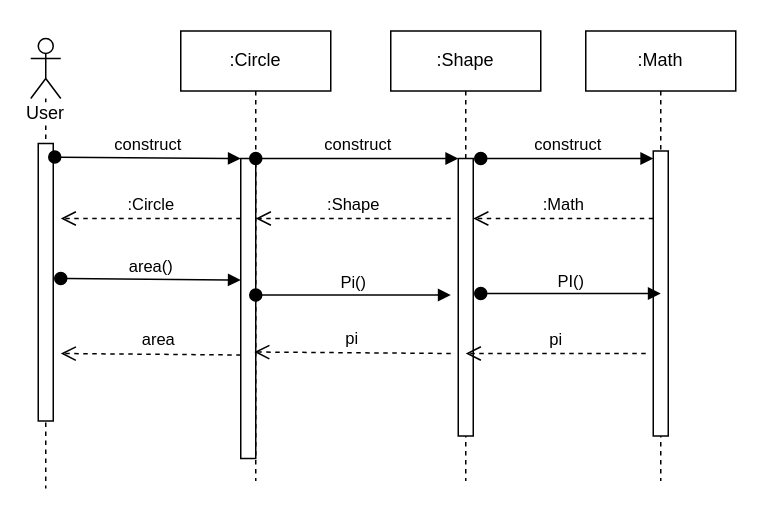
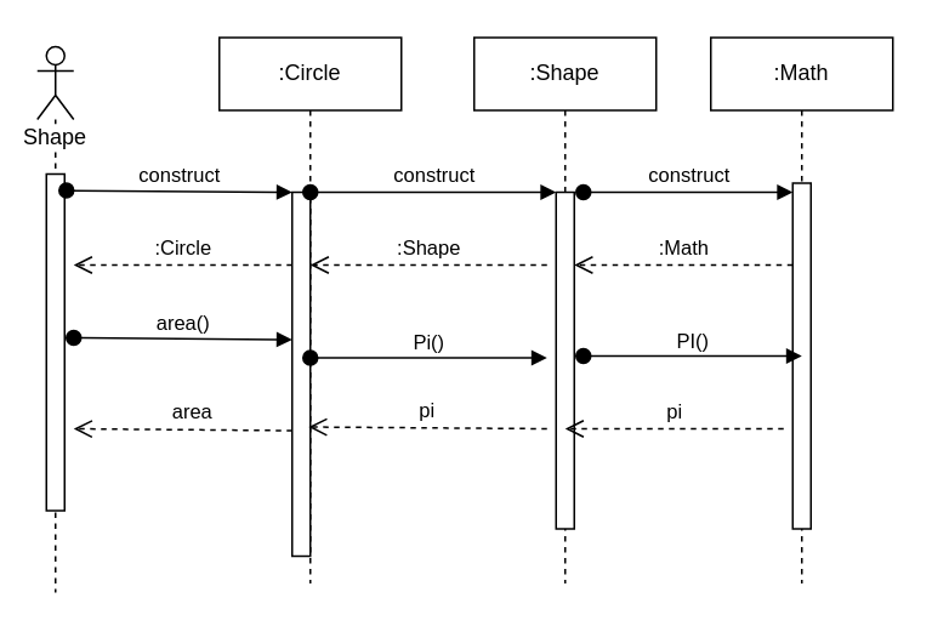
  <mxCell id="0" />
  <mxCell id="1" parent="0" />
- <mxCell id="2" value="User" style="shape=umlLifeline;participant=umlActor;perimeter=lifelinePerimeter;whiteSpace=wrap;html=1;container=1;collapsible=0;recursiveResize=0;verticalAlign=top;spacingTop=36;labelBackgroundColor=#ffffff;outlineConnect=0;" vertex="1" parent="1"><mxGeometry x="20" y="25" width="20" height="300" as="geometry" /></mxCell>
+ <mxCell id="2" value="Shape" style="shape=umlLifeline;participant=umlActor;perimeter=lifelinePerimeter;whiteSpace=wrap;html=1;container=1;collapsible=0;recursiveResize=0;verticalAlign=top;spacingTop=36;labelBackgroundColor=#ffffff;outlineConnect=0;" vertex="1" parent="1"><mxGeometry x="20" y="25" width="20" height="300" as="geometry" /></mxCell>
  <mxCell id="3" value="" style="html=1;points=[];perimeter=orthogonalPerimeter;" vertex="1" parent="2"><mxGeometry x="5" y="70" width="10" height="185" as="geometry" /></mxCell>
  <mxCell id="4" value=":Shape" style="shape=umlLifeline;perimeter=lifelinePerimeter;whiteSpace=wrap;html=1;container=1;collapsible=0;recursiveResize=0;outlineConnect=0;" vertex="1" parent="1"><mxGeometry x="260" y="20" width="100" height="300" as="geometry" /></mxCell>
  <mxCell id="5" value="" style="html=1;points=[];perimeter=orthogonalPerimeter;" vertex="1" parent="4"><mxGeometry x="45" y="85" width="10" height="185" as="geometry" /></mxCell>
  <mxCell id="6" value=":Circle" style="shape=umlLifeline;perimeter=lifelinePerimeter;whiteSpace=wrap;html=1;container=1;collapsible=0;recursiveResize=0;outlineConnect=0;" vertex="1" parent="1"><mxGeometry x="120" y="20" width="100" height="300" as="geometry" /></mxCell>
  <mxCell id="7" value=":Math" style="shape=umlLifeline;perimeter=lifelinePerimeter;whiteSpace=wrap;html=1;container=1;collapsible=0;recursiveResize=0;outlineConnect=0;" vertex="1" parent="1"><mxGeometry x="390" y="20" width="100" height="300" as="geometry" /></mxCell>
  <mxCell id="8" value="" style="html=1;points=[];perimeter=orthogonalPerimeter;" vertex="1" parent="7"><mxGeometry x="45" y="80" width="10" height="190" as="geometry" /></mxCell>
  <mxCell id="9" value="" style="html=1;points=[];perimeter=orthogonalPerimeter;" vertex="1" parent="1"><mxGeometry x="160" y="105" width="10" height="200" as="geometry" /></mxCell>
  <mxCell id="10" value="construct" style="html=1;verticalAlign=bottom;startArrow=oval;endArrow=block;startSize=8;exitX=1.1;exitY=0.049;exitDx=0;exitDy=0;exitPerimeter=0;" edge="1" target="9" parent="1" source="3"><mxGeometry relative="1" as="geometry"><mxPoint x="100" y="105" as="sourcePoint" /></mxGeometry></mxCell>
  <mxCell id="11" value="construct" style="html=1;verticalAlign=bottom;startArrow=oval;endArrow=block;startSize=8;exitX=1.1;exitY=0.049;exitDx=0;exitDy=0;exitPerimeter=0;" edge="1" parent="1" target="5"><mxGeometry relative="1" as="geometry"><mxPoint x="170" y="104.995" as="sourcePoint" /><mxPoint x="294" y="105.93" as="targetPoint" /></mxGeometry></mxCell>
  <mxCell id="12" value=":Circle" style="html=1;verticalAlign=bottom;endArrow=open;dashed=1;endSize=8;" edge="1" parent="1"><mxGeometry relative="1" as="geometry"><mxPoint x="160" y="145" as="sourcePoint" /><mxPoint x="40" y="145" as="targetPoint" /></mxGeometry></mxCell>
  <mxCell id="13" value="area()" style="html=1;verticalAlign=bottom;startArrow=oval;endArrow=block;startSize=8;exitX=1.1;exitY=0.049;exitDx=0;exitDy=0;exitPerimeter=0;" edge="1" parent="1"><mxGeometry x="0.0" y="-1" relative="1" as="geometry"><mxPoint x="40" y="184.995" as="sourcePoint" /><mxPoint x="160" y="186" as="targetPoint" /><mxPoint as="offset" /></mxGeometry></mxCell>
  <mxCell id="14" value="Pi()" style="html=1;verticalAlign=bottom;startArrow=oval;endArrow=block;startSize=8;" edge="1" parent="1" source="9"><mxGeometry x="0.0" y="-1" relative="1" as="geometry"><mxPoint x="180" y="194.995" as="sourcePoint" /><mxPoint x="300" y="196" as="targetPoint" /><mxPoint as="offset" /></mxGeometry></mxCell>
  <mxCell id="15" value="PI()" style="html=1;verticalAlign=bottom;startArrow=oval;endArrow=block;startSize=8;" edge="1" parent="1"><mxGeometry x="0.0" y="-1" relative="1" as="geometry"><mxPoint x="320" y="195" as="sourcePoint" /><mxPoint x="440" y="195" as="targetPoint" /><mxPoint as="offset" /></mxGeometry></mxCell>
  <mxCell id="16" value="pi" style="html=1;verticalAlign=bottom;endArrow=open;dashed=1;endSize=8;" edge="1" parent="1"><mxGeometry relative="1" as="geometry"><mxPoint x="430" y="235" as="sourcePoint" /><mxPoint x="310" y="235" as="targetPoint" /></mxGeometry></mxCell>
  <mxCell id="17" value="pi" style="html=1;verticalAlign=bottom;endArrow=open;dashed=1;endSize=8;entryX=0.9;entryY=0.645;entryDx=0;entryDy=0;entryPerimeter=0;" edge="1" parent="1" target="9"><mxGeometry relative="1" as="geometry"><mxPoint x="300" y="235" as="sourcePoint" /><mxPoint x="180" y="235" as="targetPoint" /></mxGeometry></mxCell>
  <mxCell id="18" value="area" style="html=1;verticalAlign=bottom;endArrow=open;dashed=1;endSize=8;" edge="1" parent="1"><mxGeometry x="-0.084" y="-1" relative="1" as="geometry"><mxPoint x="160" y="236" as="sourcePoint" /><mxPoint x="40" y="235" as="targetPoint" /><mxPoint as="offset" /></mxGeometry></mxCell>
  <mxCell id="19" value=":Shape" style="html=1;verticalAlign=bottom;endArrow=open;dashed=1;endSize=8;" edge="1" parent="1"><mxGeometry relative="1" as="geometry"><mxPoint x="300" y="145" as="sourcePoint" /><mxPoint x="170" y="145" as="targetPoint" /></mxGeometry></mxCell>
  <mxCell id="20" value="construct" style="html=1;verticalAlign=bottom;startArrow=oval;endArrow=block;startSize=8;" edge="1" parent="1"><mxGeometry relative="1" as="geometry"><mxPoint x="320" y="105" as="sourcePoint" /><mxPoint x="435" y="105" as="targetPoint" /></mxGeometry></mxCell>
  <mxCell id="21" value=":Math" style="html=1;verticalAlign=bottom;endArrow=open;dashed=1;endSize=8;" edge="1" parent="1"><mxGeometry relative="1" as="geometry"><mxPoint x="435" y="145" as="sourcePoint" /><mxPoint x="315" y="145" as="targetPoint" /></mxGeometry></mxCell>
